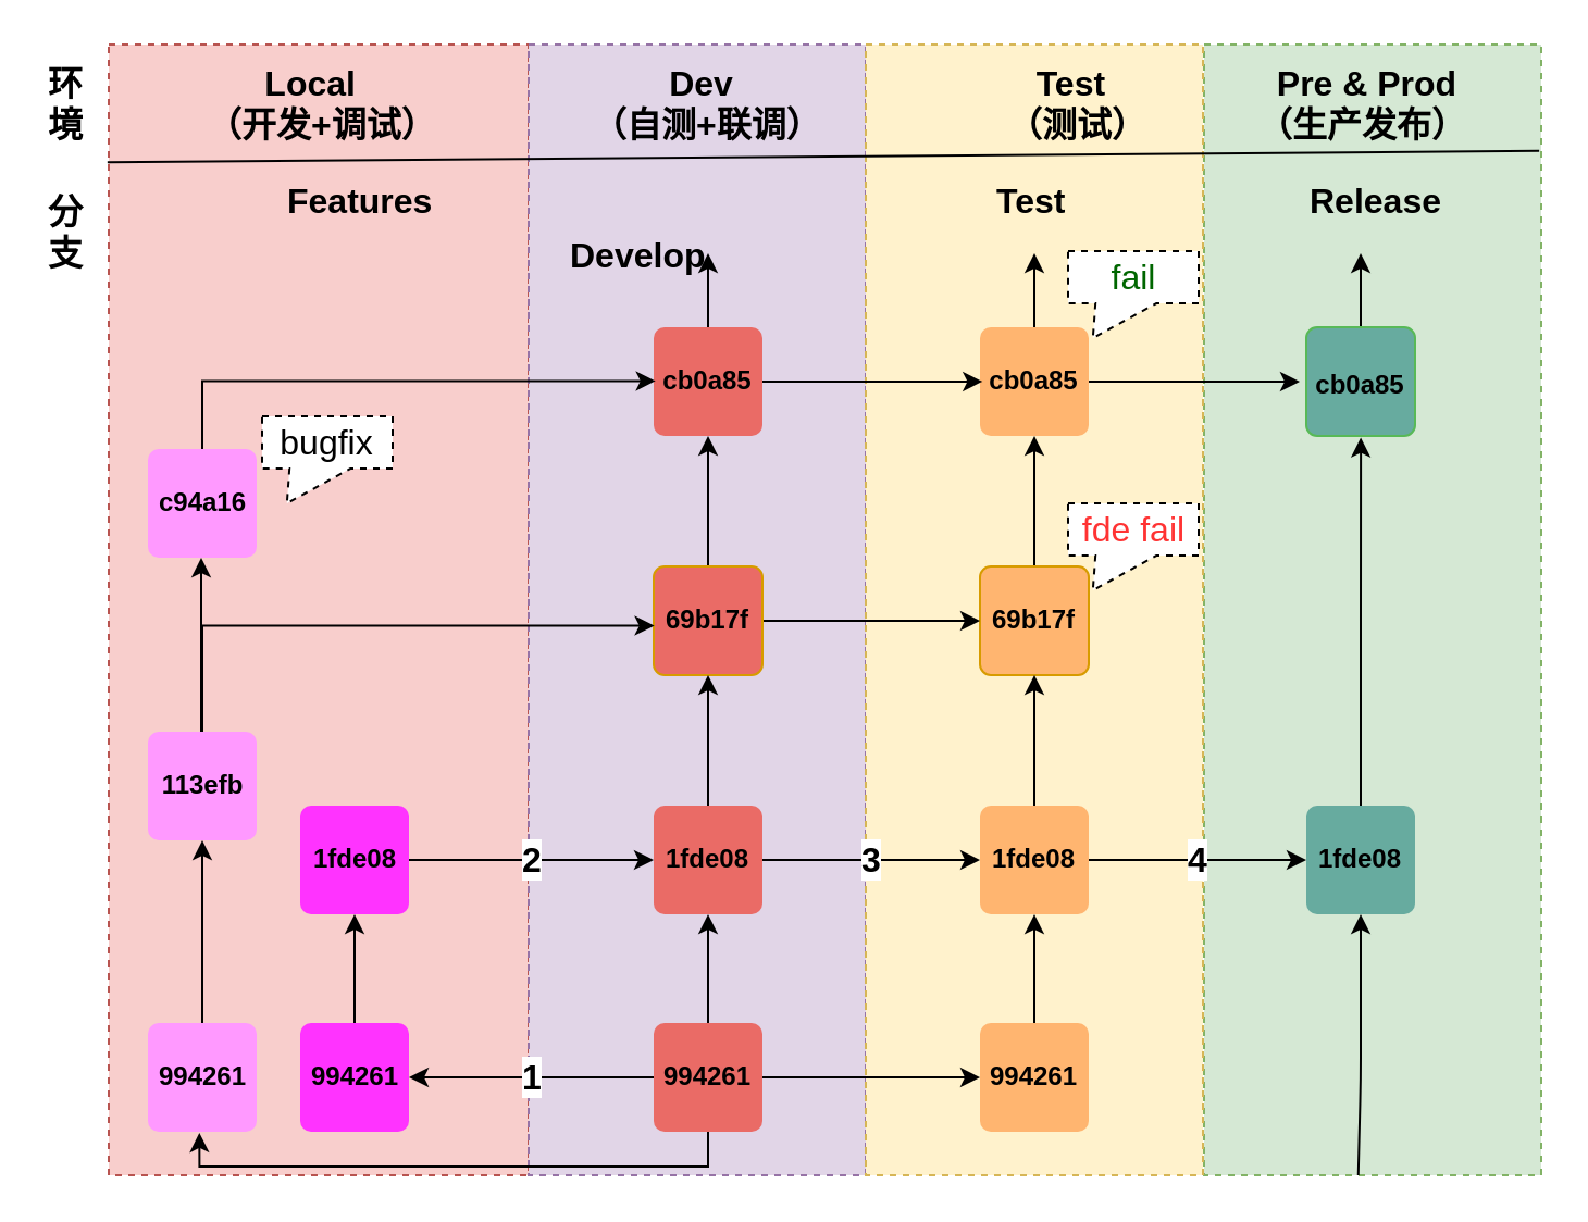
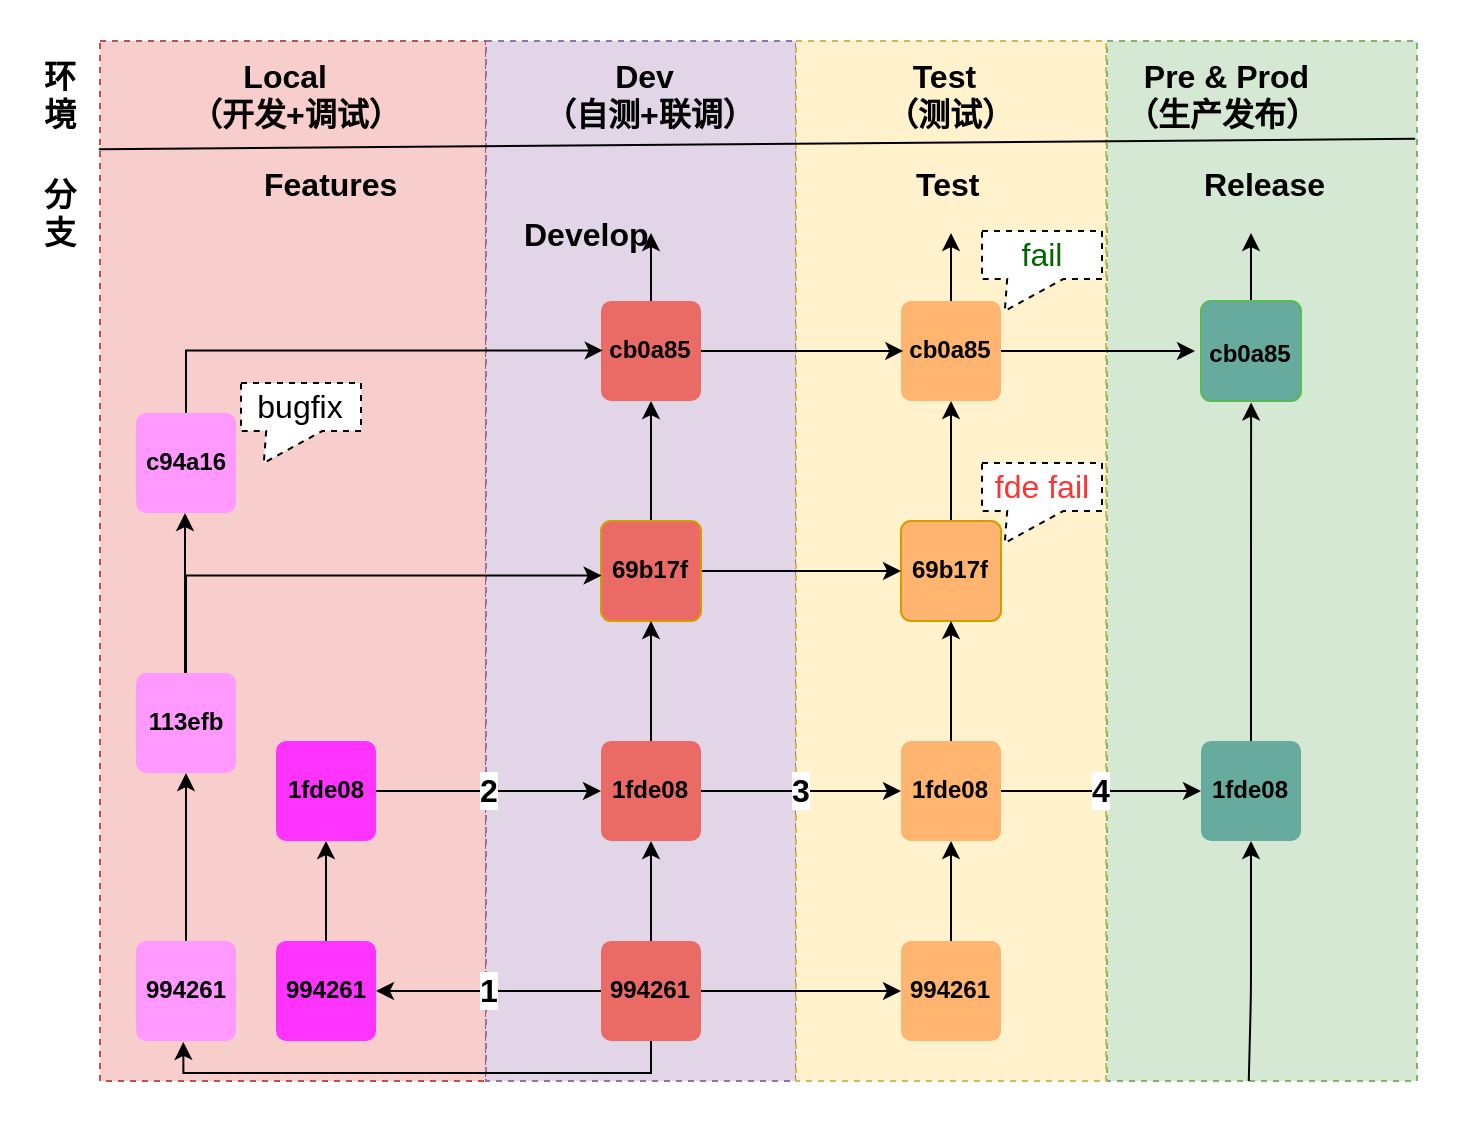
  <mxCell id="0" />
  <mxCell id="1" parent="0" />
  <mxCell id="2" value="" style="rounded=0;whiteSpace=wrap;html=1;dashed=1;fillColor=#f8cecc;strokeColor=#b85450;" parent="1" vertex="1"><mxGeometry x="49.5" y="20" width="193" height="520" as="geometry" /></mxCell>
  <mxCell id="3" value="" style="rounded=0;whiteSpace=wrap;html=1;dashed=1;fillColor=#e1d5e7;strokeColor=#9673a6;" parent="1" vertex="1"><mxGeometry x="242.5" y="20" width="155" height="520" as="geometry" /></mxCell>
  <mxCell id="4" value="" style="rounded=0;whiteSpace=wrap;html=1;dashed=1;fillColor=#d5e8d4;strokeColor=#82b366;" parent="1" vertex="1"><mxGeometry x="553" y="20" width="155" height="520" as="geometry" /></mxCell>
  <mxCell id="5" value="" style="rounded=0;whiteSpace=wrap;html=1;dashed=1;fillColor=#fff2cc;strokeColor=#d6b656;" parent="1" vertex="1"><mxGeometry x="397.5" y="20" width="155" height="520" as="geometry" /></mxCell>
  <mxCell id="6" style="edgeStyle=orthogonalEdgeStyle;rounded=0;orthogonalLoop=1;jettySize=auto;html=1;entryX=-0.06;entryY=0.5;entryDx=0;entryDy=0;entryPerimeter=0;" parent="1" source="8" target="18" edge="1"><mxGeometry relative="1" as="geometry" /></mxCell>
  <mxCell id="7" style="edgeStyle=orthogonalEdgeStyle;rounded=0;orthogonalLoop=1;jettySize=auto;html=1;" parent="1" source="8" edge="1"><mxGeometry relative="1" as="geometry"><mxPoint x="475" y="116" as="targetPoint" /></mxGeometry></mxCell>
  <mxCell id="8" value="&lt;font color=&quot;#000000&quot;&gt;cb0a85&lt;/font&gt;" style="html=1;shadow=0;dashed=0;shape=mxgraph.bootstrap.rrect;align=center;rSize=5;strokeColor=none;fillColor=#FFB570;fontColor=#ffffff;fontStyle=1;whiteSpace=wrap;" parent="1" vertex="1"><mxGeometry x="450" y="150" width="50" height="50" as="geometry" /></mxCell>
  <mxCell id="9" style="edgeStyle=orthogonalEdgeStyle;rounded=0;orthogonalLoop=1;jettySize=auto;html=1;entryX=0.5;entryY=1;entryDx=0;entryDy=0;entryPerimeter=0;" parent="1" source="10" target="8" edge="1"><mxGeometry relative="1" as="geometry" /></mxCell>
  <mxCell id="10" value="69b17f" style="html=1;shadow=0;dashed=0;shape=mxgraph.bootstrap.rrect;align=center;rSize=5;strokeColor=#d79b00;fillColor=#FFB570;fontStyle=1;whiteSpace=wrap;" parent="1" vertex="1"><mxGeometry x="450" y="260" width="50" height="50" as="geometry" /></mxCell>
  <mxCell id="11" value="&lt;b&gt;&lt;font style=&quot;font-size: 16px&quot;&gt;Release&lt;/font&gt;&lt;/b&gt;" style="text;html=1;resizable=0;points=[];autosize=1;align=left;verticalAlign=top;spacingTop=-4;" parent="1" vertex="1"><mxGeometry x="600" y="80" width="80" height="20" as="geometry" /></mxCell>
  <mxCell id="12" style="edgeStyle=orthogonalEdgeStyle;rounded=0;orthogonalLoop=1;jettySize=auto;html=1;entryX=0.5;entryY=1;entryDx=0;entryDy=0;entryPerimeter=0;" parent="1" source="14" target="10" edge="1"><mxGeometry relative="1" as="geometry" /></mxCell>
  <mxCell id="13" value="4" style="edgeStyle=orthogonalEdgeStyle;rounded=0;orthogonalLoop=1;jettySize=auto;html=1;fontSize=16;fontStyle=1" parent="1" source="14" target="27" edge="1"><mxGeometry relative="1" as="geometry" /></mxCell>
  <mxCell id="14" value="&lt;font color=&quot;#000000&quot;&gt;1fde08&lt;/font&gt;" style="html=1;shadow=0;dashed=0;shape=mxgraph.bootstrap.rrect;align=center;rSize=5;strokeColor=none;fillColor=#FFB570;fontColor=#ffffff;fontStyle=1;whiteSpace=wrap;" parent="1" vertex="1"><mxGeometry x="450" y="370" width="50" height="50" as="geometry" /></mxCell>
  <mxCell id="15" style="edgeStyle=orthogonalEdgeStyle;rounded=0;orthogonalLoop=1;jettySize=auto;html=1;" parent="1" source="16" target="14" edge="1"><mxGeometry relative="1" as="geometry" /></mxCell>
  <mxCell id="16" value="&lt;font color=&quot;#000000&quot;&gt;994261&lt;/font&gt;" style="html=1;shadow=0;dashed=0;shape=mxgraph.bootstrap.rrect;align=center;rSize=5;strokeColor=none;fillColor=#FFB570;fontColor=#ffffff;fontStyle=1;whiteSpace=wrap;" parent="1" vertex="1"><mxGeometry x="450" y="470" width="50" height="50" as="geometry" /></mxCell>
  <mxCell id="17" style="edgeStyle=orthogonalEdgeStyle;rounded=0;orthogonalLoop=1;jettySize=auto;html=1;" parent="1" source="18" edge="1"><mxGeometry relative="1" as="geometry"><mxPoint x="625" y="116" as="targetPoint" /></mxGeometry></mxCell>
  <mxCell id="18" value="&lt;font style=&quot;font-size: 12px&quot; color=&quot;#000000&quot;&gt;&lt;b&gt;cb0a85&lt;/b&gt;&lt;/font&gt;" style="html=1;shadow=0;dashed=0;shape=mxgraph.bootstrap.rrect;rSize=5;fillColor=#67AB9F;align=center;strokeColor=#58B957;fontColor=#ffffff;fontSize=16;whiteSpace=wrap;" parent="1" vertex="1"><mxGeometry x="600" y="150" width="50" height="50" as="geometry" /></mxCell>
  <mxCell id="19" value="&lt;b&gt;&lt;font style=&quot;font-size: 16px&quot;&gt;Develop&lt;/font&gt;&lt;/b&gt;" style="text;html=1;resizable=0;points=[];autosize=1;align=left;verticalAlign=top;spacingTop=-4;" parent="1" vertex="1"><mxGeometry x="260" y="105" width="80" height="20" as="geometry" /></mxCell>
  <mxCell id="20" value="&lt;b&gt;&lt;font style=&quot;font-size: 16px&quot;&gt;Features&lt;/font&gt;&lt;/b&gt;" style="text;html=1;resizable=0;points=[];autosize=1;align=left;verticalAlign=top;spacingTop=-4;" parent="1" vertex="1"><mxGeometry x="130" y="80" width="80" height="20" as="geometry" /></mxCell>
- <mxCell id="21" value="&lt;b&gt;&lt;font style=&quot;font-size: 16px&quot;&gt;&amp;nbsp; &amp;nbsp;Test&lt;br&gt;（测试）&lt;br&gt;&lt;/font&gt;&lt;/b&gt;" style="text;html=1;resizable=0;points=[];autosize=1;align=left;verticalAlign=top;spacingTop=-4;" parent="1" vertex="1"><mxGeometry x="460.5" y="26" width="80" height="30" as="geometry" /></mxCell>
+ <mxCell id="21" value="&lt;b&gt;&lt;font style=&quot;font-size: 16px&quot;&gt;&amp;nbsp; &amp;nbsp;Test&lt;br&gt;（测试）&lt;br&gt;&lt;/font&gt;&lt;/b&gt;" style="text;html=1;resizable=0;points=[];autosize=1;align=left;verticalAlign=top;spacingTop=-4;" parent="1" vertex="1"><mxGeometry x="440.5" y="26" width="80" height="30" as="geometry" /></mxCell>
  <mxCell id="22" value="&lt;b&gt;&lt;font style=&quot;font-size: 16px&quot;&gt;&amp;nbsp; &amp;nbsp; &amp;nbsp; &amp;nbsp; Dev&lt;br&gt;（自测+联调）&lt;br&gt;&lt;/font&gt;&lt;/b&gt;" style="text;html=1;resizable=0;points=[];autosize=1;align=left;verticalAlign=top;spacingTop=-4;" parent="1" vertex="1"><mxGeometry x="270" y="26" width="120" height="30" as="geometry" /></mxCell>
- <mxCell id="23" value="&lt;b&gt;&lt;font style=&quot;font-size: 16px&quot;&gt;&amp;nbsp; Pre &amp;amp; Prod&lt;br&gt;（生产发布）&lt;br&gt;&lt;/font&gt;&lt;/b&gt;" style="text;html=1;resizable=0;points=[];autosize=1;align=left;verticalAlign=top;spacingTop=-4;" parent="1" vertex="1"><mxGeometry x="575.5" y="26" width="110" height="30" as="geometry" /></mxCell>
+ <mxCell id="23" value="&lt;b&gt;&lt;font style=&quot;font-size: 16px&quot;&gt;&amp;nbsp; Pre &amp;amp; Prod&lt;br&gt;（生产发布）&lt;br&gt;&lt;/font&gt;&lt;/b&gt;" style="text;html=1;resizable=0;points=[];autosize=1;align=left;verticalAlign=top;spacingTop=-4;" parent="1" vertex="1"><mxGeometry x="560.5" y="26" width="110" height="30" as="geometry" /></mxCell>
  <mxCell id="24" value="" style="endArrow=none;html=1;entryX=0.994;entryY=0.094;entryDx=0;entryDy=0;entryPerimeter=0;exitX=-0.003;exitY=0.104;exitDx=0;exitDy=0;exitPerimeter=0;" parent="1" source="2" target="4" edge="1"><mxGeometry width="50" height="50" relative="1" as="geometry"><mxPoint x="130" y="69" as="sourcePoint" /><mxPoint x="660" y="69.5" as="targetPoint" /></mxGeometry></mxCell>
  <mxCell id="25" value="&lt;b&gt;&lt;font style=&quot;font-size: 16px&quot;&gt;Test&lt;br&gt;&lt;/font&gt;&lt;/b&gt;" style="text;html=1;resizable=0;points=[];autosize=1;align=left;verticalAlign=top;spacingTop=-4;" parent="1" vertex="1"><mxGeometry x="455.5" y="80" width="50" height="20" as="geometry" /></mxCell>
  <mxCell id="26" style="edgeStyle=orthogonalEdgeStyle;rounded=0;orthogonalLoop=1;jettySize=auto;html=1;entryX=0.501;entryY=1.015;entryDx=0;entryDy=0;entryPerimeter=0;" parent="1" source="27" target="18" edge="1"><mxGeometry relative="1" as="geometry" /></mxCell>
  <mxCell id="27" value="&lt;font color=&quot;#000000&quot;&gt;1fde08&lt;/font&gt;" style="html=1;shadow=0;dashed=0;shape=mxgraph.bootstrap.rrect;align=center;rSize=5;strokeColor=none;fillColor=#67AB9F;fontColor=#ffffff;fontStyle=1;whiteSpace=wrap;direction=south;" parent="1" vertex="1"><mxGeometry x="600" y="370" width="50" height="50" as="geometry" /></mxCell>
  <mxCell id="28" style="edgeStyle=orthogonalEdgeStyle;rounded=0;orthogonalLoop=1;jettySize=auto;html=1;entryX=0.023;entryY=0.499;entryDx=0;entryDy=0;entryPerimeter=0;" parent="1" source="30" target="8" edge="1"><mxGeometry relative="1" as="geometry" /></mxCell>
  <mxCell id="29" style="edgeStyle=orthogonalEdgeStyle;rounded=0;orthogonalLoop=1;jettySize=auto;html=1;" parent="1" source="30" edge="1"><mxGeometry relative="1" as="geometry"><mxPoint x="325" y="116" as="targetPoint" /></mxGeometry></mxCell>
  <mxCell id="30" value="&lt;font color=&quot;#000000&quot;&gt;cb0a85&lt;/font&gt;" style="html=1;shadow=0;dashed=0;shape=mxgraph.bootstrap.rrect;align=center;rSize=5;strokeColor=none;fillColor=#EA6B66;fontColor=#ffffff;fontStyle=1;whiteSpace=wrap;" parent="1" vertex="1"><mxGeometry x="300" y="150" width="50" height="50" as="geometry" /></mxCell>
  <mxCell id="31" style="edgeStyle=orthogonalEdgeStyle;rounded=0;orthogonalLoop=1;jettySize=auto;html=1;entryX=0.5;entryY=1;entryDx=0;entryDy=0;entryPerimeter=0;" parent="1" source="33" target="30" edge="1"><mxGeometry relative="1" as="geometry" /></mxCell>
  <mxCell id="32" style="edgeStyle=orthogonalEdgeStyle;rounded=0;orthogonalLoop=1;jettySize=auto;html=1;" parent="1" source="33" target="10" edge="1"><mxGeometry relative="1" as="geometry" /></mxCell>
  <mxCell id="33" value="69b17f" style="html=1;shadow=0;dashed=0;shape=mxgraph.bootstrap.rrect;align=center;rSize=5;strokeColor=#d79b00;fillColor=#EA6B66;fontStyle=1;whiteSpace=wrap;" parent="1" vertex="1"><mxGeometry x="300" y="260" width="50" height="50" as="geometry" /></mxCell>
  <mxCell id="34" style="edgeStyle=orthogonalEdgeStyle;rounded=0;orthogonalLoop=1;jettySize=auto;html=1;entryX=0.5;entryY=1;entryDx=0;entryDy=0;entryPerimeter=0;" parent="1" source="36" target="33" edge="1"><mxGeometry relative="1" as="geometry" /></mxCell>
  <mxCell id="35" value="3" style="edgeStyle=orthogonalEdgeStyle;rounded=0;orthogonalLoop=1;jettySize=auto;html=1;fontSize=16;fontStyle=1" parent="1" source="36" target="14" edge="1"><mxGeometry relative="1" as="geometry" /></mxCell>
  <mxCell id="36" value="&lt;font color=&quot;#000000&quot;&gt;1fde08&lt;/font&gt;" style="html=1;shadow=0;dashed=0;shape=mxgraph.bootstrap.rrect;align=center;rSize=5;strokeColor=none;fillColor=#EA6B66;fontColor=#ffffff;fontStyle=1;whiteSpace=wrap;" parent="1" vertex="1"><mxGeometry x="300" y="370" width="50" height="50" as="geometry" /></mxCell>
  <mxCell id="37" style="edgeStyle=orthogonalEdgeStyle;rounded=0;orthogonalLoop=1;jettySize=auto;html=1;" parent="1" source="41" target="36" edge="1"><mxGeometry relative="1" as="geometry" /></mxCell>
  <mxCell id="38" style="edgeStyle=orthogonalEdgeStyle;rounded=0;orthogonalLoop=1;jettySize=auto;html=1;" parent="1" source="41" target="16" edge="1"><mxGeometry relative="1" as="geometry" /></mxCell>
  <mxCell id="39" value="1" style="edgeStyle=orthogonalEdgeStyle;rounded=0;orthogonalLoop=1;jettySize=auto;html=1;fontSize=16;fontStyle=1" parent="1" source="41" target="43" edge="1"><mxGeometry relative="1" as="geometry" /></mxCell>
  <mxCell id="40" style="edgeStyle=orthogonalEdgeStyle;rounded=0;orthogonalLoop=1;jettySize=auto;html=1;entryX=0.473;entryY=1.009;entryDx=0;entryDy=0;entryPerimeter=0;" parent="1" source="41" target="45" edge="1"><mxGeometry relative="1" as="geometry"><Array as="points"><mxPoint x="325" y="536" /><mxPoint x="91" y="536" /></Array></mxGeometry></mxCell>
  <mxCell id="41" value="&lt;font color=&quot;#000000&quot;&gt;994261&lt;/font&gt;" style="html=1;shadow=0;dashed=0;shape=mxgraph.bootstrap.rrect;align=center;rSize=5;strokeColor=none;fillColor=#EA6B66;fontColor=#ffffff;fontStyle=1;whiteSpace=wrap;" parent="1" vertex="1"><mxGeometry x="300" y="470" width="50" height="50" as="geometry" /></mxCell>
  <mxCell id="42" style="edgeStyle=orthogonalEdgeStyle;rounded=0;orthogonalLoop=1;jettySize=auto;html=1;" parent="1" source="43" target="47" edge="1"><mxGeometry relative="1" as="geometry" /></mxCell>
  <mxCell id="43" value="&lt;font color=&quot;#000000&quot;&gt;994261&lt;/font&gt;" style="html=1;shadow=0;dashed=0;shape=mxgraph.bootstrap.rrect;align=center;rSize=5;strokeColor=none;fillColor=#FF33FF;fontColor=#ffffff;fontStyle=1;whiteSpace=wrap;" parent="1" vertex="1"><mxGeometry x="137.5" y="470" width="50" height="50" as="geometry" /></mxCell>
  <mxCell id="44" style="edgeStyle=orthogonalEdgeStyle;rounded=0;orthogonalLoop=1;jettySize=auto;html=1;" parent="1" source="45" target="51" edge="1"><mxGeometry relative="1" as="geometry" /></mxCell>
  <mxCell id="45" value="&lt;font color=&quot;#000000&quot;&gt;994261&lt;/font&gt;" style="html=1;shadow=0;dashed=0;shape=mxgraph.bootstrap.rrect;align=center;rSize=5;strokeColor=none;fillColor=#FF99FF;fontColor=#ffffff;fontStyle=1;whiteSpace=wrap;" parent="1" vertex="1"><mxGeometry x="67.5" y="470" width="50" height="50" as="geometry" /></mxCell>
  <mxCell id="46" value="2" style="edgeStyle=orthogonalEdgeStyle;rounded=0;orthogonalLoop=1;jettySize=auto;html=1;fontSize=16;fontStyle=1" parent="1" source="47" target="36" edge="1"><mxGeometry relative="1" as="geometry" /></mxCell>
  <mxCell id="47" value="&lt;font color=&quot;#000000&quot;&gt;1fde08&lt;/font&gt;" style="html=1;shadow=0;dashed=0;shape=mxgraph.bootstrap.rrect;align=center;rSize=5;strokeColor=none;fillColor=#FF33FF;fontColor=#ffffff;fontStyle=1;whiteSpace=wrap;" parent="1" vertex="1"><mxGeometry x="137.5" y="370" width="50" height="50" as="geometry" /></mxCell>
  <mxCell id="48" value="" style="endArrow=classic;html=1;" parent="1" source="4" edge="1"><mxGeometry width="50" height="50" relative="1" as="geometry"><mxPoint x="575" y="470" as="sourcePoint" /><mxPoint x="625" y="420" as="targetPoint" /><Array as="points"><mxPoint x="625" y="496" /></Array></mxGeometry></mxCell>
  <mxCell id="49" style="edgeStyle=orthogonalEdgeStyle;rounded=0;orthogonalLoop=1;jettySize=auto;html=1;" parent="1" edge="1"><mxGeometry relative="1" as="geometry"><mxPoint x="92" y="336" as="sourcePoint" /><mxPoint x="92" y="256" as="targetPoint" /></mxGeometry></mxCell>
  <mxCell id="50" style="edgeStyle=orthogonalEdgeStyle;rounded=0;orthogonalLoop=1;jettySize=auto;html=1;entryX=0.006;entryY=0.546;entryDx=0;entryDy=0;entryPerimeter=0;" parent="1" source="51" target="33" edge="1"><mxGeometry relative="1" as="geometry"><Array as="points"><mxPoint x="92" y="287" /></Array></mxGeometry></mxCell>
  <mxCell id="51" value="&lt;font color=&quot;#000000&quot;&gt;113efb&lt;/font&gt;" style="html=1;shadow=0;dashed=0;shape=mxgraph.bootstrap.rrect;align=center;rSize=5;strokeColor=none;fillColor=#FF99FF;fontColor=#ffffff;fontStyle=1;whiteSpace=wrap;" parent="1" vertex="1"><mxGeometry x="67.5" y="336" width="50" height="50" as="geometry" /></mxCell>
  <mxCell id="52" style="edgeStyle=orthogonalEdgeStyle;rounded=0;orthogonalLoop=1;jettySize=auto;html=1;entryX=0.017;entryY=0.494;entryDx=0;entryDy=0;entryPerimeter=0;" parent="1" source="53" target="30" edge="1"><mxGeometry relative="1" as="geometry"><Array as="points"><mxPoint x="92" y="175" /></Array></mxGeometry></mxCell>
  <mxCell id="53" value="&lt;span style=&quot;color: rgb(0 , 0 , 0)&quot;&gt;c94a16&lt;/span&gt;" style="html=1;shadow=0;dashed=0;shape=mxgraph.bootstrap.rrect;align=center;rSize=5;strokeColor=none;fillColor=#FF99FF;fontColor=#ffffff;fontStyle=1;whiteSpace=wrap;" parent="1" vertex="1"><mxGeometry x="67.5" y="206" width="50" height="50" as="geometry" /></mxCell>
  <mxCell id="54" value="&lt;b&gt;&lt;font style=&quot;font-size: 16px&quot;&gt;&amp;nbsp; &amp;nbsp; &amp;nbsp; Local&lt;br&gt;（开发+调试）&lt;br&gt;&lt;/font&gt;&lt;/b&gt;" style="text;html=1;resizable=0;points=[];autosize=1;align=left;verticalAlign=top;spacingTop=-4;" parent="1" vertex="1"><mxGeometry x="92.5" y="26" width="120" height="30" as="geometry" /></mxCell>
  <mxCell id="55" value="&lt;b style=&quot;font-size: 16px&quot;&gt;环&lt;br&gt;境&lt;/b&gt;" style="text;html=1;resizable=0;points=[];autosize=1;align=left;verticalAlign=top;spacingTop=-4;" parent="1" vertex="1"><mxGeometry x="20" y="26" width="30" height="30" as="geometry" /></mxCell>
  <mxCell id="56" value="&lt;b style=&quot;font-size: 16px&quot;&gt;分&lt;br&gt;支&lt;/b&gt;" style="text;html=1;resizable=0;points=[];autosize=1;align=left;verticalAlign=top;spacingTop=-4;" parent="1" vertex="1"><mxGeometry x="20" y="85" width="30" height="30" as="geometry" /></mxCell>
  <mxCell id="57" value="bugfix" style="shape=callout;whiteSpace=wrap;html=1;perimeter=calloutPerimeter;dashed=1;fillColor=#FFFFFF;fontSize=16;position2=0.19;size=16;position=0.21;base=28;" parent="1" vertex="1"><mxGeometry x="120" y="191" width="60" height="40" as="geometry" /></mxCell>
  <mxCell id="58" value="&lt;font color=&quot;#ff3333&quot;&gt;fde fail&lt;/font&gt;" style="shape=callout;whiteSpace=wrap;html=1;perimeter=calloutPerimeter;dashed=1;fillColor=#FFFFFF;fontSize=16;position2=0.19;size=16;position=0.21;base=28;" parent="1" vertex="1"><mxGeometry x="490.5" y="231" width="60" height="40" as="geometry" /></mxCell>
  <mxCell id="59" value="&lt;font color=&quot;#006600&quot;&gt;fail&lt;/font&gt;" style="shape=callout;whiteSpace=wrap;html=1;perimeter=calloutPerimeter;dashed=1;fillColor=#FFFFFF;fontSize=16;position2=0.19;size=16;position=0.21;base=28;" parent="1" vertex="1"><mxGeometry x="490.5" y="115" width="60" height="40" as="geometry" /></mxCell>
